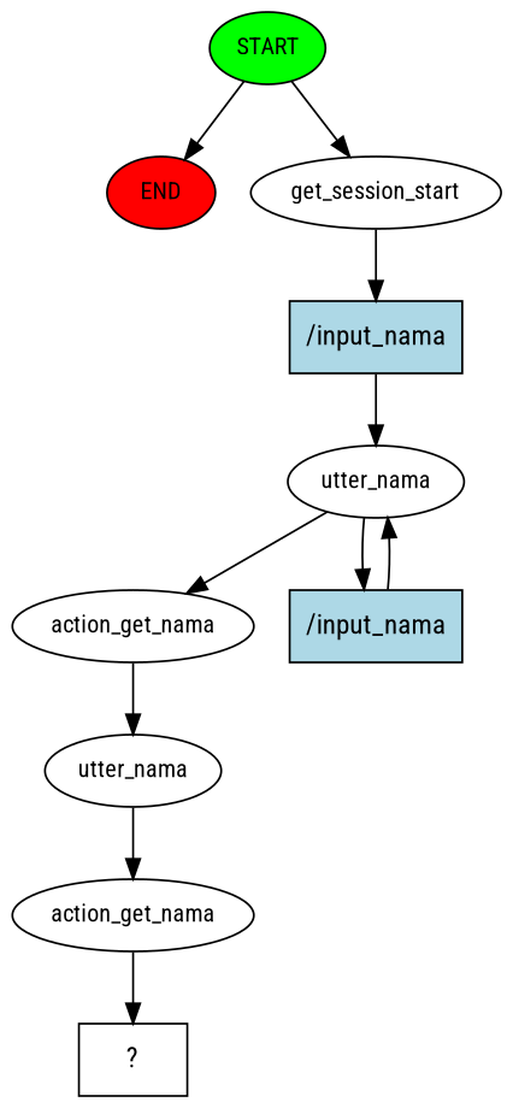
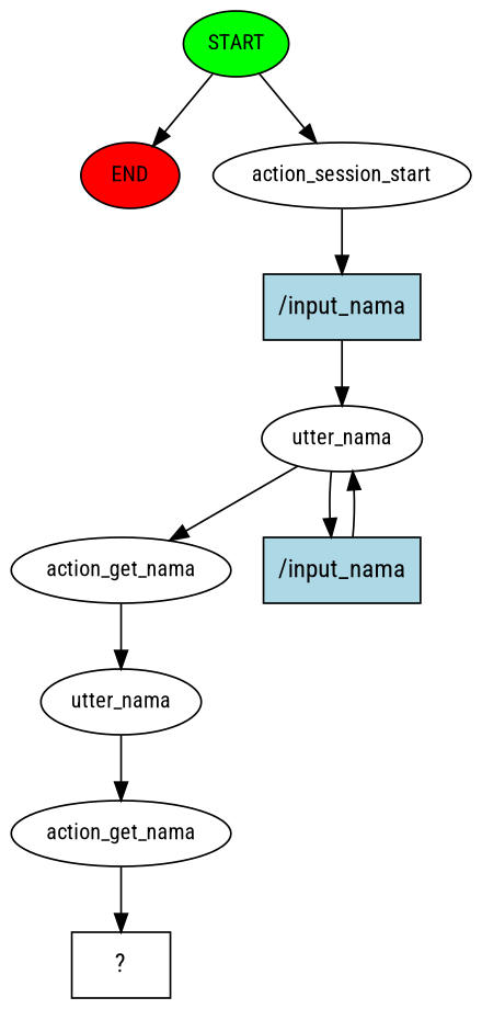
  digraph {
    fontname="Roboto Condensed"
    node [fontsize=12 fontname="Roboto Condensed"]
    edge [fontname="Roboto Condensed"]
    n1 [fillcolor=green label=START style=filled]
    n2 [fillcolor=red label=END style=filled]
-   n3 [label=get_session_start]
+   n3 [label=action_session_start]
    n4 [fillcolor=lightblue label="/input_nama" shape=rect style=filled fontsize=""]
    n5 [label=utter_nama]
    n6 [label=action_get_nama]
    n7 [fillcolor=lightblue label="/input_nama" shape=rect style=filled fontsize=""]
    n8 [label=utter_nama]
    n9 [label=action_get_nama]
    n10 [label="  ?  " shape=rect fontsize=""]
    n1 -> n2
    n1 -> n3
    n3 -> n4
    n4 -> n5
    n5 -> n6
    n5 -> n7
    n6 -> n8
    n7 -> n5
    n8 -> n9
    n9 -> n10
  }
